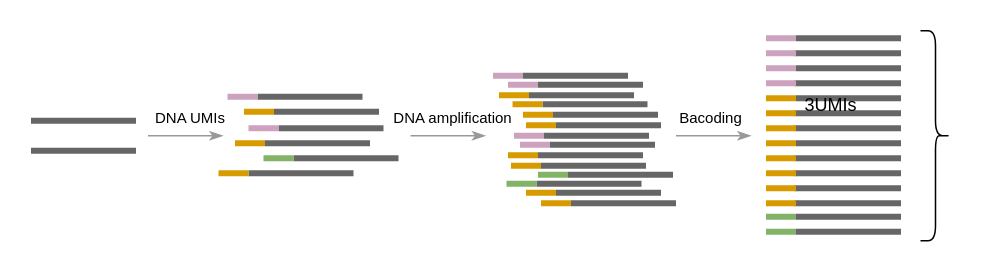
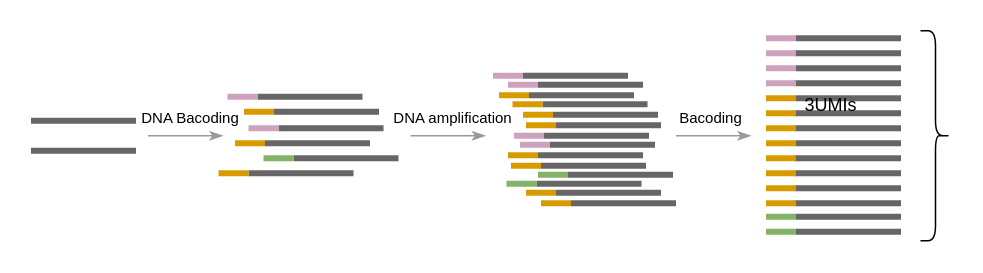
  <mxCell id="0" />
  <mxCell id="1" parent="0" />
  <mxCell id="2" value="" style="endArrow=none;html=1;rounded=0;strokeWidth=4;strokeColor=#666666;" edge="1" parent="1"><mxGeometry width="50" height="50" relative="1" as="geometry"><mxPoint x="20" y="80" as="sourcePoint" /><mxPoint x="90" y="80" as="targetPoint" /></mxGeometry></mxCell>
  <mxCell id="3" value="" style="endArrow=none;html=1;rounded=0;strokeWidth=4;strokeColor=#666666;" edge="1" parent="1"><mxGeometry width="50" height="50" relative="1" as="geometry"><mxPoint x="20" y="100" as="sourcePoint" /><mxPoint x="90" y="100" as="targetPoint" /></mxGeometry></mxCell>
  <mxCell id="4" value="" style="endArrow=none;html=1;rounded=0;strokeWidth=4;strokeColor=#666666;" edge="1" parent="1"><mxGeometry width="50" height="50" relative="1" as="geometry"><mxPoint x="185" y="85" as="sourcePoint" /><mxPoint x="255" y="85" as="targetPoint" /></mxGeometry></mxCell>
  <mxCell id="5" value="" style="endArrow=none;html=1;rounded=0;strokeWidth=4;strokeColor=#666666;" edge="1" parent="1"><mxGeometry width="50" height="50" relative="1" as="geometry"><mxPoint x="171" y="64" as="sourcePoint" /><mxPoint x="241" y="64" as="targetPoint" /></mxGeometry></mxCell>
  <mxCell id="6" value="" style="endArrow=none;html=1;rounded=0;strokeWidth=4;strokeColor=#666666;" edge="1" parent="1"><mxGeometry width="50" height="50" relative="1" as="geometry"><mxPoint x="182" y="74" as="sourcePoint" /><mxPoint x="252" y="74" as="targetPoint" /></mxGeometry></mxCell>
  <mxCell id="7" value="" style="endArrow=none;html=1;rounded=0;strokeWidth=4;strokeColor=#666666;" edge="1" parent="1"><mxGeometry width="50" height="50" relative="1" as="geometry"><mxPoint x="176" y="95" as="sourcePoint" /><mxPoint x="246" y="95" as="targetPoint" /></mxGeometry></mxCell>
  <mxCell id="8" value="" style="endArrow=none;html=1;rounded=0;strokeWidth=4;strokeColor=#666666;" edge="1" parent="1"><mxGeometry width="50" height="50" relative="1" as="geometry"><mxPoint x="165" y="115" as="sourcePoint" /><mxPoint x="235" y="115" as="targetPoint" /></mxGeometry></mxCell>
  <mxCell id="9" value="" style="endArrow=none;html=1;rounded=0;strokeWidth=4;strokeColor=#666666;" edge="1" parent="1"><mxGeometry width="50" height="50" relative="1" as="geometry"><mxPoint x="195" y="105" as="sourcePoint" /><mxPoint x="265" y="105" as="targetPoint" /></mxGeometry></mxCell>
  <mxCell id="10" value="" style="endArrow=none;html=1;rounded=0;strokeWidth=4;strokeColor=#CDA2BE;" edge="1" parent="1"><mxGeometry width="50" height="50" relative="1" as="geometry"><mxPoint x="165" y="85" as="sourcePoint" /><mxPoint x="185" y="85" as="targetPoint" /></mxGeometry></mxCell>
  <mxCell id="11" value="" style="endArrow=none;html=1;rounded=0;strokeWidth=4;strokeColor=#CDA2BE;fillColor=#e1d5e7;" edge="1" parent="1"><mxGeometry width="50" height="50" relative="1" as="geometry"><mxPoint x="151" y="64" as="sourcePoint" /><mxPoint x="171" y="64" as="targetPoint" /></mxGeometry></mxCell>
  <mxCell id="12" value="" style="endArrow=none;html=1;rounded=0;strokeWidth=4;strokeColor=#d79b00;fillColor=#ffe6cc;" edge="1" parent="1"><mxGeometry width="50" height="50" relative="1" as="geometry"><mxPoint x="162" y="74" as="sourcePoint" /><mxPoint x="182" y="74" as="targetPoint" /></mxGeometry></mxCell>
  <mxCell id="13" value="" style="endArrow=none;html=1;rounded=0;strokeWidth=4;strokeColor=#d79b00;fillColor=#ffe6cc;" edge="1" parent="1"><mxGeometry width="50" height="50" relative="1" as="geometry"><mxPoint x="156" y="95" as="sourcePoint" /><mxPoint x="176" y="95" as="targetPoint" /></mxGeometry></mxCell>
  <mxCell id="14" value="" style="endArrow=none;html=1;rounded=0;strokeWidth=4;strokeColor=#d79b00;fillColor=#ffe6cc;" edge="1" parent="1"><mxGeometry width="50" height="50" relative="1" as="geometry"><mxPoint x="145" y="115" as="sourcePoint" /><mxPoint x="165" y="115" as="targetPoint" /></mxGeometry></mxCell>
  <mxCell id="15" value="" style="endArrow=none;html=1;rounded=0;strokeWidth=4;strokeColor=#82b366;fillColor=#d5e8d4;" edge="1" parent="1"><mxGeometry width="50" height="50" relative="1" as="geometry"><mxPoint x="175" y="105" as="sourcePoint" /><mxPoint x="195" y="105" as="targetPoint" /></mxGeometry></mxCell>
  <mxCell id="16" value="" style="endArrow=none;html=1;rounded=0;strokeWidth=4;strokeColor=#666666;" edge="1" parent="1"><mxGeometry width="50" height="50" relative="1" as="geometry"><mxPoint x="530" y="25" as="sourcePoint" /><mxPoint x="600" y="25" as="targetPoint" /></mxGeometry></mxCell>
  <mxCell id="17" value="" style="endArrow=none;html=1;rounded=0;strokeWidth=4;strokeColor=#666666;" edge="1" parent="1"><mxGeometry width="50" height="50" relative="1" as="geometry"><mxPoint x="529" y="35" as="sourcePoint" /><mxPoint x="600" y="35" as="targetPoint" /></mxGeometry></mxCell>
  <mxCell id="18" value="" style="endArrow=none;html=1;rounded=0;strokeWidth=4;strokeColor=#666666;" edge="1" parent="1"><mxGeometry width="50" height="50" relative="1" as="geometry"><mxPoint x="530" y="65" as="sourcePoint" /><mxPoint x="600" y="65" as="targetPoint" /></mxGeometry></mxCell>
  <mxCell id="19" value="" style="endArrow=none;html=1;rounded=0;strokeWidth=4;strokeColor=#666666;" edge="1" parent="1"><mxGeometry width="50" height="50" relative="1" as="geometry"><mxPoint x="529" y="75" as="sourcePoint" /><mxPoint x="600" y="75" as="targetPoint" /></mxGeometry></mxCell>
  <mxCell id="20" value="" style="endArrow=none;html=1;rounded=0;strokeWidth=4;strokeColor=#666666;" edge="1" parent="1"><mxGeometry width="50" height="50" relative="1" as="geometry"><mxPoint x="529" y="85" as="sourcePoint" /><mxPoint x="600" y="85" as="targetPoint" /></mxGeometry></mxCell>
  <mxCell id="21" value="" style="endArrow=none;html=1;rounded=0;strokeWidth=4;strokeColor=#666666;" edge="1" parent="1"><mxGeometry width="50" height="50" relative="1" as="geometry"><mxPoint x="530" y="144" as="sourcePoint" /><mxPoint x="600" y="144" as="targetPoint" /></mxGeometry></mxCell>
  <mxCell id="22" value="" style="endArrow=none;html=1;rounded=0;strokeWidth=4;strokeColor=#CDA2BE;" edge="1" parent="1"><mxGeometry width="50" height="50" relative="1" as="geometry"><mxPoint x="510" y="25" as="sourcePoint" /><mxPoint x="530" y="25" as="targetPoint" /></mxGeometry></mxCell>
  <mxCell id="23" value="" style="endArrow=none;html=1;rounded=0;strokeWidth=4;strokeColor=#CDA2BE;fillColor=#e1d5e7;" edge="1" parent="1"><mxGeometry width="50" height="50" relative="1" as="geometry"><mxPoint x="510" y="35" as="sourcePoint" /><mxPoint x="530" y="35" as="targetPoint" /></mxGeometry></mxCell>
  <mxCell id="24" value="" style="endArrow=none;html=1;rounded=0;strokeWidth=4;strokeColor=#d79b00;fillColor=#ffe6cc;" edge="1" parent="1"><mxGeometry width="50" height="50" relative="1" as="geometry"><mxPoint x="510" y="65" as="sourcePoint" /><mxPoint x="530" y="65" as="targetPoint" /></mxGeometry></mxCell>
  <mxCell id="25" value="" style="endArrow=none;html=1;rounded=0;strokeWidth=4;strokeColor=#d79b00;fillColor=#ffe6cc;" edge="1" parent="1"><mxGeometry width="50" height="50" relative="1" as="geometry"><mxPoint x="510" y="75" as="sourcePoint" /><mxPoint x="530" y="75" as="targetPoint" /></mxGeometry></mxCell>
  <mxCell id="26" value="" style="endArrow=none;html=1;rounded=0;strokeWidth=4;strokeColor=#d79b00;fillColor=#ffe6cc;" edge="1" parent="1"><mxGeometry width="50" height="50" relative="1" as="geometry"><mxPoint x="510" y="85" as="sourcePoint" /><mxPoint x="530" y="85" as="targetPoint" /></mxGeometry></mxCell>
  <mxCell id="27" value="" style="endArrow=none;html=1;rounded=0;strokeWidth=4;strokeColor=#82b366;fillColor=#d5e8d4;" edge="1" parent="1"><mxGeometry width="50" height="50" relative="1" as="geometry"><mxPoint x="510" y="144" as="sourcePoint" /><mxPoint x="530" y="144" as="targetPoint" /></mxGeometry></mxCell>
  <mxCell id="28" value="" style="endArrow=none;html=1;rounded=0;strokeWidth=4;strokeColor=#666666;" edge="1" parent="1"><mxGeometry width="50" height="50" relative="1" as="geometry"><mxPoint x="530" y="45" as="sourcePoint" /><mxPoint x="600" y="45" as="targetPoint" /></mxGeometry></mxCell>
  <mxCell id="29" value="" style="endArrow=none;html=1;rounded=0;strokeWidth=4;strokeColor=#666666;" edge="1" parent="1"><mxGeometry width="50" height="50" relative="1" as="geometry"><mxPoint x="529" y="55" as="sourcePoint" /><mxPoint x="600" y="55" as="targetPoint" /></mxGeometry></mxCell>
  <mxCell id="30" value="" style="endArrow=none;html=1;rounded=0;strokeWidth=4;strokeColor=#CDA2BE;" edge="1" parent="1"><mxGeometry width="50" height="50" relative="1" as="geometry"><mxPoint x="510" y="45" as="sourcePoint" /><mxPoint x="530" y="45" as="targetPoint" /></mxGeometry></mxCell>
  <mxCell id="31" value="" style="endArrow=none;html=1;rounded=0;strokeWidth=4;strokeColor=#CDA2BE;fillColor=#e1d5e7;" edge="1" parent="1"><mxGeometry width="50" height="50" relative="1" as="geometry"><mxPoint x="510" y="55" as="sourcePoint" /><mxPoint x="530" y="55" as="targetPoint" /></mxGeometry></mxCell>
  <mxCell id="32" value="" style="endArrow=none;html=1;rounded=0;strokeWidth=4;strokeColor=#666666;" edge="1" parent="1"><mxGeometry width="50" height="50" relative="1" as="geometry"><mxPoint x="530" y="95" as="sourcePoint" /><mxPoint x="600" y="95" as="targetPoint" /></mxGeometry></mxCell>
  <mxCell id="33" value="" style="endArrow=none;html=1;rounded=0;strokeWidth=4;strokeColor=#666666;" edge="1" parent="1"><mxGeometry width="50" height="50" relative="1" as="geometry"><mxPoint x="529" y="105" as="sourcePoint" /><mxPoint x="600" y="105" as="targetPoint" /></mxGeometry></mxCell>
  <mxCell id="34" value="" style="endArrow=none;html=1;rounded=0;strokeWidth=4;strokeColor=#666666;" edge="1" parent="1"><mxGeometry width="50" height="50" relative="1" as="geometry"><mxPoint x="529" y="115" as="sourcePoint" /><mxPoint x="600" y="115" as="targetPoint" /></mxGeometry></mxCell>
  <mxCell id="35" value="" style="endArrow=none;html=1;rounded=0;strokeWidth=4;strokeColor=#d79b00;fillColor=#ffe6cc;" edge="1" parent="1"><mxGeometry width="50" height="50" relative="1" as="geometry"><mxPoint x="510" y="95" as="sourcePoint" /><mxPoint x="530" y="95" as="targetPoint" /></mxGeometry></mxCell>
  <mxCell id="36" value="" style="endArrow=none;html=1;rounded=0;strokeWidth=4;strokeColor=#d79b00;fillColor=#ffe6cc;" edge="1" parent="1"><mxGeometry width="50" height="50" relative="1" as="geometry"><mxPoint x="510" y="105" as="sourcePoint" /><mxPoint x="530" y="105" as="targetPoint" /></mxGeometry></mxCell>
  <mxCell id="37" value="" style="endArrow=none;html=1;rounded=0;strokeWidth=4;strokeColor=#d79b00;fillColor=#ffe6cc;" edge="1" parent="1"><mxGeometry width="50" height="50" relative="1" as="geometry"><mxPoint x="510" y="115" as="sourcePoint" /><mxPoint x="530" y="115" as="targetPoint" /></mxGeometry></mxCell>
  <mxCell id="38" value="" style="endArrow=none;html=1;rounded=0;strokeWidth=4;strokeColor=#666666;" edge="1" parent="1"><mxGeometry width="50" height="50" relative="1" as="geometry"><mxPoint x="530" y="154" as="sourcePoint" /><mxPoint x="600" y="154" as="targetPoint" /></mxGeometry></mxCell>
  <mxCell id="39" value="" style="endArrow=none;html=1;rounded=0;strokeWidth=4;strokeColor=#82b366;fillColor=#d5e8d4;" edge="1" parent="1"><mxGeometry width="50" height="50" relative="1" as="geometry"><mxPoint x="510" y="154" as="sourcePoint" /><mxPoint x="530" y="154" as="targetPoint" /></mxGeometry></mxCell>
  <mxCell id="40" value="" style="endArrow=none;html=1;rounded=0;strokeWidth=4;strokeColor=#666666;" edge="1" parent="1"><mxGeometry width="50" height="50" relative="1" as="geometry"><mxPoint x="529" y="125" as="sourcePoint" /><mxPoint x="600" y="125" as="targetPoint" /></mxGeometry></mxCell>
  <mxCell id="41" value="" style="endArrow=none;html=1;rounded=0;strokeWidth=4;strokeColor=#666666;" edge="1" parent="1"><mxGeometry width="50" height="50" relative="1" as="geometry"><mxPoint x="529" y="135" as="sourcePoint" /><mxPoint x="600" y="135" as="targetPoint" /></mxGeometry></mxCell>
  <mxCell id="42" value="" style="endArrow=none;html=1;rounded=0;strokeWidth=4;strokeColor=#d79b00;fillColor=#ffe6cc;" edge="1" parent="1"><mxGeometry width="50" height="50" relative="1" as="geometry"><mxPoint x="510" y="125" as="sourcePoint" /><mxPoint x="530" y="125" as="targetPoint" /></mxGeometry></mxCell>
  <mxCell id="43" value="" style="endArrow=none;html=1;rounded=0;strokeWidth=4;strokeColor=#d79b00;fillColor=#ffe6cc;" edge="1" parent="1"><mxGeometry width="50" height="50" relative="1" as="geometry"><mxPoint x="510" y="135" as="sourcePoint" /><mxPoint x="530" y="135" as="targetPoint" /></mxGeometry></mxCell>
  <mxCell id="44" value="" style="endArrow=classicThin;html=1;rounded=0;strokeColor=#999999;strokeWidth=1;endFill=1;" edge="1" parent="1"><mxGeometry width="50" height="50" relative="1" as="geometry"><mxPoint x="98" y="90" as="sourcePoint" /><mxPoint x="148" y="90" as="targetPoint" /></mxGeometry></mxCell>
  <mxCell id="45" value="" style="endArrow=classicThin;html=1;rounded=0;strokeColor=#999999;strokeWidth=1;endFill=1;" edge="1" parent="1"><mxGeometry width="50" height="50" relative="1" as="geometry"><mxPoint x="273" y="90" as="sourcePoint" /><mxPoint x="323" y="90" as="targetPoint" /></mxGeometry></mxCell>
  <mxCell id="46" value="" style="endArrow=classicThin;html=1;rounded=0;strokeColor=#999999;strokeWidth=1;endFill=1;" edge="1" parent="1"><mxGeometry width="50" height="50" relative="1" as="geometry"><mxPoint x="450" y="90" as="sourcePoint" /><mxPoint x="500" y="90" as="targetPoint" /></mxGeometry></mxCell>
  <mxCell id="47" value="" style="endArrow=none;html=1;rounded=0;strokeWidth=4;strokeColor=#666666;" edge="1" parent="1"><mxGeometry width="50" height="50" relative="1" as="geometry"><mxPoint x="348" y="50" as="sourcePoint" /><mxPoint x="418" y="50" as="targetPoint" /></mxGeometry></mxCell>
  <mxCell id="48" value="" style="endArrow=none;html=1;rounded=0;strokeWidth=4;strokeColor=#CDA2BE;fillColor=#e1d5e7;" edge="1" parent="1"><mxGeometry width="50" height="50" relative="1" as="geometry"><mxPoint x="328" y="50" as="sourcePoint" /><mxPoint x="348" y="50" as="targetPoint" /></mxGeometry></mxCell>
  <mxCell id="49" value="" style="endArrow=none;html=1;rounded=0;strokeWidth=4;strokeColor=#666666;" edge="1" parent="1"><mxGeometry width="50" height="50" relative="1" as="geometry"><mxPoint x="358" y="56" as="sourcePoint" /><mxPoint x="428" y="56" as="targetPoint" /></mxGeometry></mxCell>
  <mxCell id="50" value="" style="endArrow=none;html=1;rounded=0;strokeWidth=4;strokeColor=#CDA2BE;fillColor=#e1d5e7;" edge="1" parent="1"><mxGeometry width="50" height="50" relative="1" as="geometry"><mxPoint x="338" y="56" as="sourcePoint" /><mxPoint x="358" y="56" as="targetPoint" /></mxGeometry></mxCell>
  <mxCell id="51" value="" style="endArrow=none;html=1;rounded=0;strokeWidth=4;strokeColor=#666666;" edge="1" parent="1"><mxGeometry width="50" height="50" relative="1" as="geometry"><mxPoint x="362" y="90" as="sourcePoint" /><mxPoint x="432" y="90" as="targetPoint" /></mxGeometry></mxCell>
  <mxCell id="52" value="" style="endArrow=none;html=1;rounded=0;strokeWidth=4;strokeColor=#CDA2BE;fillColor=#e1d5e7;" edge="1" parent="1"><mxGeometry width="50" height="50" relative="1" as="geometry"><mxPoint x="342" y="90" as="sourcePoint" /><mxPoint x="362" y="90" as="targetPoint" /></mxGeometry></mxCell>
  <mxCell id="53" value="" style="endArrow=none;html=1;rounded=0;strokeWidth=4;strokeColor=#666666;" edge="1" parent="1"><mxGeometry width="50" height="50" relative="1" as="geometry"><mxPoint x="366" y="96" as="sourcePoint" /><mxPoint x="436" y="96" as="targetPoint" /></mxGeometry></mxCell>
  <mxCell id="54" value="" style="endArrow=none;html=1;rounded=0;strokeWidth=4;strokeColor=#CDA2BE;fillColor=#e1d5e7;" edge="1" parent="1"><mxGeometry width="50" height="50" relative="1" as="geometry"><mxPoint x="346" y="96" as="sourcePoint" /><mxPoint x="366" y="96" as="targetPoint" /></mxGeometry></mxCell>
  <mxCell id="55" value="" style="endArrow=none;html=1;rounded=0;strokeWidth=4;strokeColor=#666666;" edge="1" parent="1"><mxGeometry width="50" height="50" relative="1" as="geometry"><mxPoint x="352" y="63" as="sourcePoint" /><mxPoint x="422" y="63" as="targetPoint" /></mxGeometry></mxCell>
  <mxCell id="56" value="" style="endArrow=none;html=1;rounded=0;strokeWidth=4;strokeColor=#d79b00;fillColor=#ffe6cc;" edge="1" parent="1"><mxGeometry width="50" height="50" relative="1" as="geometry"><mxPoint x="332" y="63" as="sourcePoint" /><mxPoint x="352" y="63" as="targetPoint" /></mxGeometry></mxCell>
  <mxCell id="57" value="" style="endArrow=none;html=1;rounded=0;strokeWidth=4;strokeColor=#666666;" edge="1" parent="1"><mxGeometry width="50" height="50" relative="1" as="geometry"><mxPoint x="361" y="69" as="sourcePoint" /><mxPoint x="431" y="69" as="targetPoint" /></mxGeometry></mxCell>
  <mxCell id="58" value="" style="endArrow=none;html=1;rounded=0;strokeWidth=4;strokeColor=#d79b00;fillColor=#ffe6cc;" edge="1" parent="1"><mxGeometry width="50" height="50" relative="1" as="geometry"><mxPoint x="341" y="69" as="sourcePoint" /><mxPoint x="361" y="69" as="targetPoint" /></mxGeometry></mxCell>
  <mxCell id="59" value="" style="endArrow=none;html=1;rounded=0;strokeWidth=4;strokeColor=#666666;" edge="1" parent="1"><mxGeometry width="50" height="50" relative="1" as="geometry"><mxPoint x="368" y="76" as="sourcePoint" /><mxPoint x="438" y="76" as="targetPoint" /></mxGeometry></mxCell>
  <mxCell id="60" value="" style="endArrow=none;html=1;rounded=0;strokeWidth=4;strokeColor=#d79b00;fillColor=#ffe6cc;" edge="1" parent="1"><mxGeometry width="50" height="50" relative="1" as="geometry"><mxPoint x="348" y="76" as="sourcePoint" /><mxPoint x="368" y="76" as="targetPoint" /></mxGeometry></mxCell>
  <mxCell id="61" value="" style="endArrow=none;html=1;rounded=0;strokeWidth=4;strokeColor=#666666;" edge="1" parent="1"><mxGeometry width="50" height="50" relative="1" as="geometry"><mxPoint x="370" y="83" as="sourcePoint" /><mxPoint x="440" y="83" as="targetPoint" /></mxGeometry></mxCell>
  <mxCell id="62" value="" style="endArrow=none;html=1;rounded=0;strokeWidth=4;strokeColor=#d79b00;fillColor=#ffe6cc;" edge="1" parent="1"><mxGeometry width="50" height="50" relative="1" as="geometry"><mxPoint x="350" y="83" as="sourcePoint" /><mxPoint x="370" y="83" as="targetPoint" /></mxGeometry></mxCell>
  <mxCell id="63" value="" style="endArrow=none;html=1;rounded=0;strokeWidth=4;strokeColor=#666666;" edge="1" parent="1"><mxGeometry width="50" height="50" relative="1" as="geometry"><mxPoint x="358" y="103" as="sourcePoint" /><mxPoint x="428" y="103" as="targetPoint" /></mxGeometry></mxCell>
  <mxCell id="64" value="" style="endArrow=none;html=1;rounded=0;strokeWidth=4;strokeColor=#d79b00;fillColor=#ffe6cc;" edge="1" parent="1"><mxGeometry width="50" height="50" relative="1" as="geometry"><mxPoint x="338" y="103" as="sourcePoint" /><mxPoint x="358" y="103" as="targetPoint" /></mxGeometry></mxCell>
  <mxCell id="65" value="" style="endArrow=none;html=1;rounded=0;strokeWidth=4;strokeColor=#666666;" edge="1" parent="1"><mxGeometry width="50" height="50" relative="1" as="geometry"><mxPoint x="360" y="110" as="sourcePoint" /><mxPoint x="430" y="110" as="targetPoint" /></mxGeometry></mxCell>
  <mxCell id="66" value="" style="endArrow=none;html=1;rounded=0;strokeWidth=4;strokeColor=#d79b00;fillColor=#ffe6cc;" edge="1" parent="1"><mxGeometry width="50" height="50" relative="1" as="geometry"><mxPoint x="340" y="110" as="sourcePoint" /><mxPoint x="360" y="110" as="targetPoint" /></mxGeometry></mxCell>
  <mxCell id="67" value="" style="endArrow=none;html=1;rounded=0;strokeWidth=4;strokeColor=#666666;" edge="1" parent="1"><mxGeometry width="50" height="50" relative="1" as="geometry"><mxPoint x="378" y="116" as="sourcePoint" /><mxPoint x="448" y="116" as="targetPoint" /></mxGeometry></mxCell>
  <mxCell id="68" value="" style="endArrow=none;html=1;rounded=0;strokeWidth=4;strokeColor=#82b366;fillColor=#d5e8d4;" edge="1" parent="1"><mxGeometry width="50" height="50" relative="1" as="geometry"><mxPoint x="358" y="116" as="sourcePoint" /><mxPoint x="378" y="116" as="targetPoint" /></mxGeometry></mxCell>
  <mxCell id="69" value="" style="endArrow=none;html=1;rounded=0;strokeWidth=4;strokeColor=#666666;" edge="1" parent="1"><mxGeometry width="50" height="50" relative="1" as="geometry"><mxPoint x="357" y="122" as="sourcePoint" /><mxPoint x="427" y="122" as="targetPoint" /></mxGeometry></mxCell>
  <mxCell id="70" value="" style="endArrow=none;html=1;rounded=0;strokeWidth=4;strokeColor=#82b366;fillColor=#d5e8d4;" edge="1" parent="1"><mxGeometry width="50" height="50" relative="1" as="geometry"><mxPoint x="337" y="122" as="sourcePoint" /><mxPoint x="357" y="122" as="targetPoint" /></mxGeometry></mxCell>
  <mxCell id="71" value="" style="endArrow=none;html=1;rounded=0;strokeWidth=4;strokeColor=#666666;" edge="1" parent="1"><mxGeometry width="50" height="50" relative="1" as="geometry"><mxPoint x="370" y="128" as="sourcePoint" /><mxPoint x="440" y="128" as="targetPoint" /></mxGeometry></mxCell>
  <mxCell id="72" value="" style="endArrow=none;html=1;rounded=0;strokeWidth=4;strokeColor=#d79b00;fillColor=#ffe6cc;" edge="1" parent="1"><mxGeometry width="50" height="50" relative="1" as="geometry"><mxPoint x="350" y="128" as="sourcePoint" /><mxPoint x="370" y="128" as="targetPoint" /></mxGeometry></mxCell>
  <mxCell id="73" value="" style="endArrow=none;html=1;rounded=0;strokeWidth=4;strokeColor=#666666;" edge="1" parent="1"><mxGeometry width="50" height="50" relative="1" as="geometry"><mxPoint x="380" y="135" as="sourcePoint" /><mxPoint x="450" y="135" as="targetPoint" /></mxGeometry></mxCell>
  <mxCell id="74" value="" style="endArrow=none;html=1;rounded=0;strokeWidth=4;strokeColor=#d79b00;fillColor=#ffe6cc;" edge="1" parent="1"><mxGeometry width="50" height="50" relative="1" as="geometry"><mxPoint x="360" y="135" as="sourcePoint" /><mxPoint x="380" y="135" as="targetPoint" /></mxGeometry></mxCell>
  <mxCell id="75" value="" style="shape=curlyBracket;whiteSpace=wrap;html=1;rounded=1;flipH=1;fillColor=none;" vertex="1" parent="1"><mxGeometry x="613" y="20" width="20" height="140" as="geometry" /></mxCell>
  <mxCell id="76" value="3UMIs" style="text;html=1;align=center;verticalAlign=middle;resizable=0;points=[];autosize=1;strokeColor=none;fillColor=none;" vertex="1" parent="1"><mxGeometry x="528" y="60" width="50" height="20" as="geometry" /></mxCell>
- <mxCell id="77" value="&lt;font style=&quot;font-size: 10px;&quot;&gt;DNA UMIs&lt;/font&gt;" style="text;html=1;align=center;verticalAlign=middle;resizable=0;points=[];autosize=1;strokeColor=none;fillColor=none;" vertex="1" parent="1"><mxGeometry x="86" y="68" width="80" height="20" as="geometry" /></mxCell>
+ <mxCell id="77" value="&lt;font style=&quot;font-size: 10px;&quot;&gt;DNA Bacoding&lt;/font&gt;" style="text;html=1;align=center;verticalAlign=middle;resizable=0;points=[];autosize=1;strokeColor=none;fillColor=none;" vertex="1" parent="1"><mxGeometry x="86" y="68" width="80" height="20" as="geometry" /></mxCell>
  <mxCell id="78" value="&lt;font style=&quot;font-size: 10px;&quot;&gt;DNA amplification&lt;/font&gt;" style="text;html=1;align=center;verticalAlign=middle;resizable=0;points=[];autosize=1;strokeColor=none;fillColor=none;" vertex="1" parent="1"><mxGeometry x="256" y="68" width="90" height="20" as="geometry" /></mxCell>
  <mxCell id="79" value="&lt;font style=&quot;font-size: 10px;&quot;&gt;Bacoding&lt;/font&gt;" style="text;html=1;align=center;verticalAlign=middle;resizable=0;points=[];autosize=1;strokeColor=none;fillColor=none;" vertex="1" parent="1"><mxGeometry x="438" y="68" width="70" height="20" as="geometry" /></mxCell>
